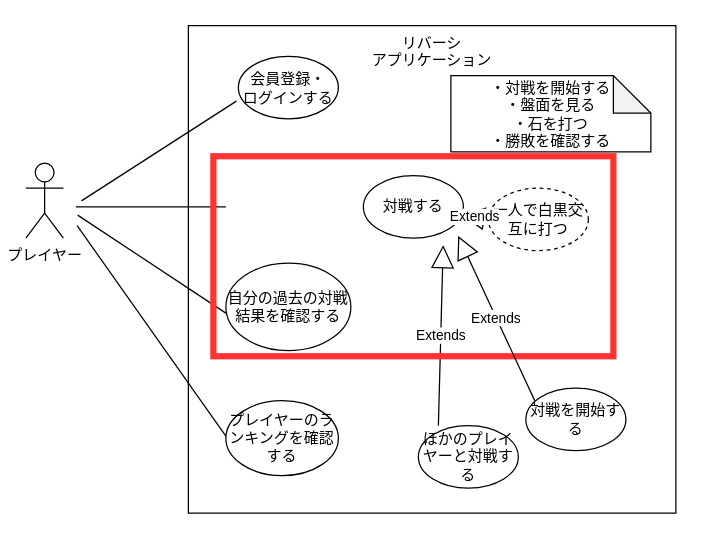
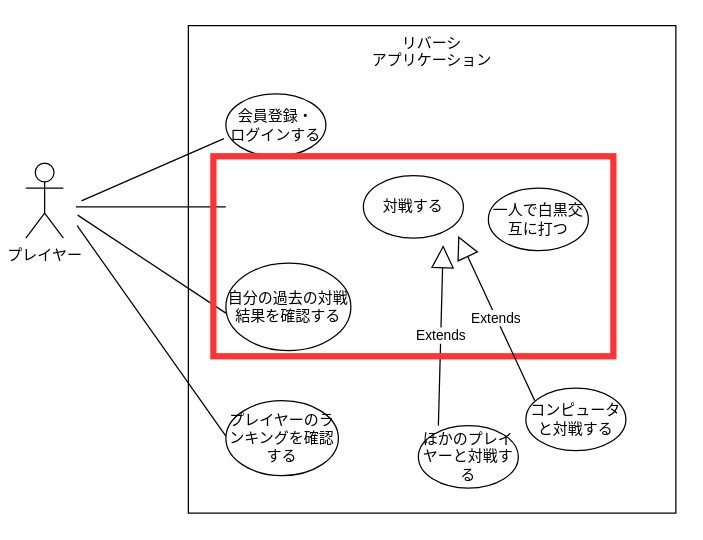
  <mxCell id="0" />
  <mxCell id="1" parent="0" />
  <mxCell id="2" value="リバーシ&lt;br&gt;アプリケーション" style="aspect=fixed;verticalAlign=top;labelBackgroundColor=none;fontColor=default;html=1;whiteSpace=wrap;fillColor=none;" parent="1" vertex="1"><mxGeometry x="150" y="20" width="390" height="390" as="geometry" /></mxCell>
  <mxCell id="3" value="プレイヤー" style="shape=umlActor;verticalLabelPosition=bottom;verticalAlign=top;html=1;outlineConnect=0;labelBackgroundColor=none;fontColor=default;fillColor=none;" vertex="1" parent="1"><mxGeometry x="20" y="130" width="30" height="60" as="geometry" /></mxCell>
  <mxCell id="4" value="対戦する" style="ellipse;whiteSpace=wrap;html=1;labelBackgroundColor=none;fontColor=default;fillColor=none;" vertex="1" parent="1"><mxGeometry x="290" y="140" width="80" height="50" as="geometry" /></mxCell>
  <mxCell id="5" value="" style="line;strokeWidth=1;fillColor=none;align=left;verticalAlign=middle;spacingTop=-1;spacingLeft=3;spacingRight=3;rotatable=0;labelPosition=right;points=[];portConstraint=eastwest;labelBackgroundColor=none;fontColor=default;html=1;" vertex="1" parent="1"><mxGeometry x="60" y="161" width="120" height="8" as="geometry" /></mxCell>
- <mxCell id="6" value="・対戦を開始する&lt;br&gt;・盤面を見る&lt;br&gt;・石を打つ&lt;br&gt;・勝敗を確認する" style="shape=note;whiteSpace=wrap;html=1;backgroundOutline=1;darkOpacity=0.05;labelBackgroundColor=none;fontColor=default;fillColor=default;" vertex="1" parent="1"><mxGeometry x="360" y="60" width="160" height="61" as="geometry" /></mxCell>
- <mxCell id="7" value="会員登録・&lt;br&gt;ログインする" style="ellipse;whiteSpace=wrap;html=1;labelBackgroundColor=none;fontColor=default;fillColor=none;" vertex="1" parent="1"><mxGeometry x="190" y="44.5" width="80" height="50" as="geometry" /></mxCell>
+ <mxCell id="7" value="会員登録・&lt;br&gt;ログインする" style="ellipse;whiteSpace=wrap;html=1;labelBackgroundColor=none;fontColor=default;fillColor=none;" vertex="1" parent="1"><mxGeometry x="180" y="74.5" width="80" height="50" as="geometry" /></mxCell>
  <mxCell id="8" value="プレイヤーのランキングを確認する" style="ellipse;whiteSpace=wrap;html=1;labelBackgroundColor=none;fontColor=default;fillColor=none;" vertex="1" parent="1"><mxGeometry x="180" y="320" width="90" height="60" as="geometry" /></mxCell>
- <mxCell id="9" value="一人で白黒交互に打つ" style="ellipse;whiteSpace=wrap;html=1;labelBackgroundColor=none;fontColor=default;fillColor=none;dashed=1;" vertex="1" parent="1"><mxGeometry x="390" y="150" width="80" height="50" as="geometry" /></mxCell>
- <mxCell id="10" value="対戦を開始する" style="ellipse;whiteSpace=wrap;html=1;labelBackgroundColor=none;fontColor=default;fillColor=none;" vertex="1" parent="1"><mxGeometry x="420" y="310" width="80" height="50" as="geometry" /></mxCell>
+ <mxCell id="9" value="一人で白黒交互に打つ" style="ellipse;whiteSpace=wrap;html=1;labelBackgroundColor=none;fontColor=default;fillColor=none;" vertex="1" parent="1"><mxGeometry x="390" y="150" width="80" height="50" as="geometry" /></mxCell>
+ <mxCell id="10" value="コンピュータと対戦する" style="ellipse;whiteSpace=wrap;html=1;labelBackgroundColor=none;fontColor=default;fillColor=none;" vertex="1" parent="1"><mxGeometry x="420" y="310" width="80" height="50" as="geometry" /></mxCell>
  <mxCell id="11" value="ほかのプレイヤーと対戦する" style="ellipse;whiteSpace=wrap;html=1;labelBackgroundColor=none;fontColor=default;fillColor=none;" vertex="1" parent="1"><mxGeometry x="334" y="340" width="80" height="50" as="geometry" /></mxCell>
  <mxCell id="12" value="" style="endArrow=none;html=1;fontColor=default;exitX=0.012;exitY=1.326;exitDx=0;exitDy=0;exitPerimeter=0;" edge="1" parent="1" source="5"><mxGeometry width="50" height="50" relative="1" as="geometry"><mxPoint x="130" y="300" as="sourcePoint" /><mxPoint x="180" y="250" as="targetPoint" /></mxGeometry></mxCell>
  <mxCell id="13" value="" style="endArrow=none;html=1;fontColor=default;exitX=0.037;exitY=-0.099;exitDx=0;exitDy=0;exitPerimeter=0;entryX=-0.02;entryY=0.718;entryDx=0;entryDy=0;entryPerimeter=0;" edge="1" parent="1" source="5" target="7"><mxGeometry width="50" height="50" relative="1" as="geometry"><mxPoint x="60.72" y="149.998" as="sourcePoint" /><mxPoint x="179.28" y="228.39" as="targetPoint" /></mxGeometry></mxCell>
  <mxCell id="14" value="自分の過去の対戦結果を確認する" style="ellipse;whiteSpace=wrap;html=1;labelBackgroundColor=none;fontColor=default;fillColor=none;" vertex="1" parent="1"><mxGeometry x="180" y="210" width="100" height="70" as="geometry" /></mxCell>
  <mxCell id="15" value="" style="endArrow=none;html=1;fontColor=default;" edge="1" parent="1"><mxGeometry width="50" height="50" relative="1" as="geometry"><mxPoint x="61" y="180" as="sourcePoint" /><mxPoint x="180" y="348.39" as="targetPoint" /></mxGeometry></mxCell>
- <mxCell id="16" value="Extends" style="endArrow=block;endSize=16;endFill=0;html=1;fontColor=default;exitX=0;exitY=0.5;exitDx=0;exitDy=0;" edge="1" parent="1" source="9" target="4"><mxGeometry width="160" relative="1" as="geometry"><mxPoint x="210" y="130" as="sourcePoint" /><mxPoint x="370" y="130" as="targetPoint" /></mxGeometry></mxCell>
  <mxCell id="17" value="Extends" style="endArrow=block;endSize=16;endFill=0;html=1;fontColor=default;entryX=0.798;entryY=1.112;entryDx=0;entryDy=0;entryPerimeter=0;" edge="1" parent="1" target="4"><mxGeometry width="160" relative="1" as="geometry"><mxPoint x="350" y="340" as="sourcePoint" /><mxPoint x="279.824" y="187.343" as="targetPoint" /></mxGeometry></mxCell>
  <mxCell id="18" value="" style="rounded=0;whiteSpace=wrap;html=1;labelBackgroundColor=none;fontColor=default;fillColor=none;strokeColor=#FF3333;strokeWidth=5;" vertex="1" parent="1"><mxGeometry x="170" y="124.5" width="320" height="160" as="geometry" /></mxCell>
  <mxCell id="19" value="Extends" style="endArrow=block;endSize=16;endFill=0;html=1;fontColor=default;entryX=0.948;entryY=0.964;entryDx=0;entryDy=0;entryPerimeter=0;" edge="1" parent="1" target="4"><mxGeometry width="160" relative="1" as="geometry"><mxPoint x="427.08" y="320" as="sourcePoint" /><mxPoint x="320.92" y="175.6" as="targetPoint" /></mxGeometry></mxCell>
